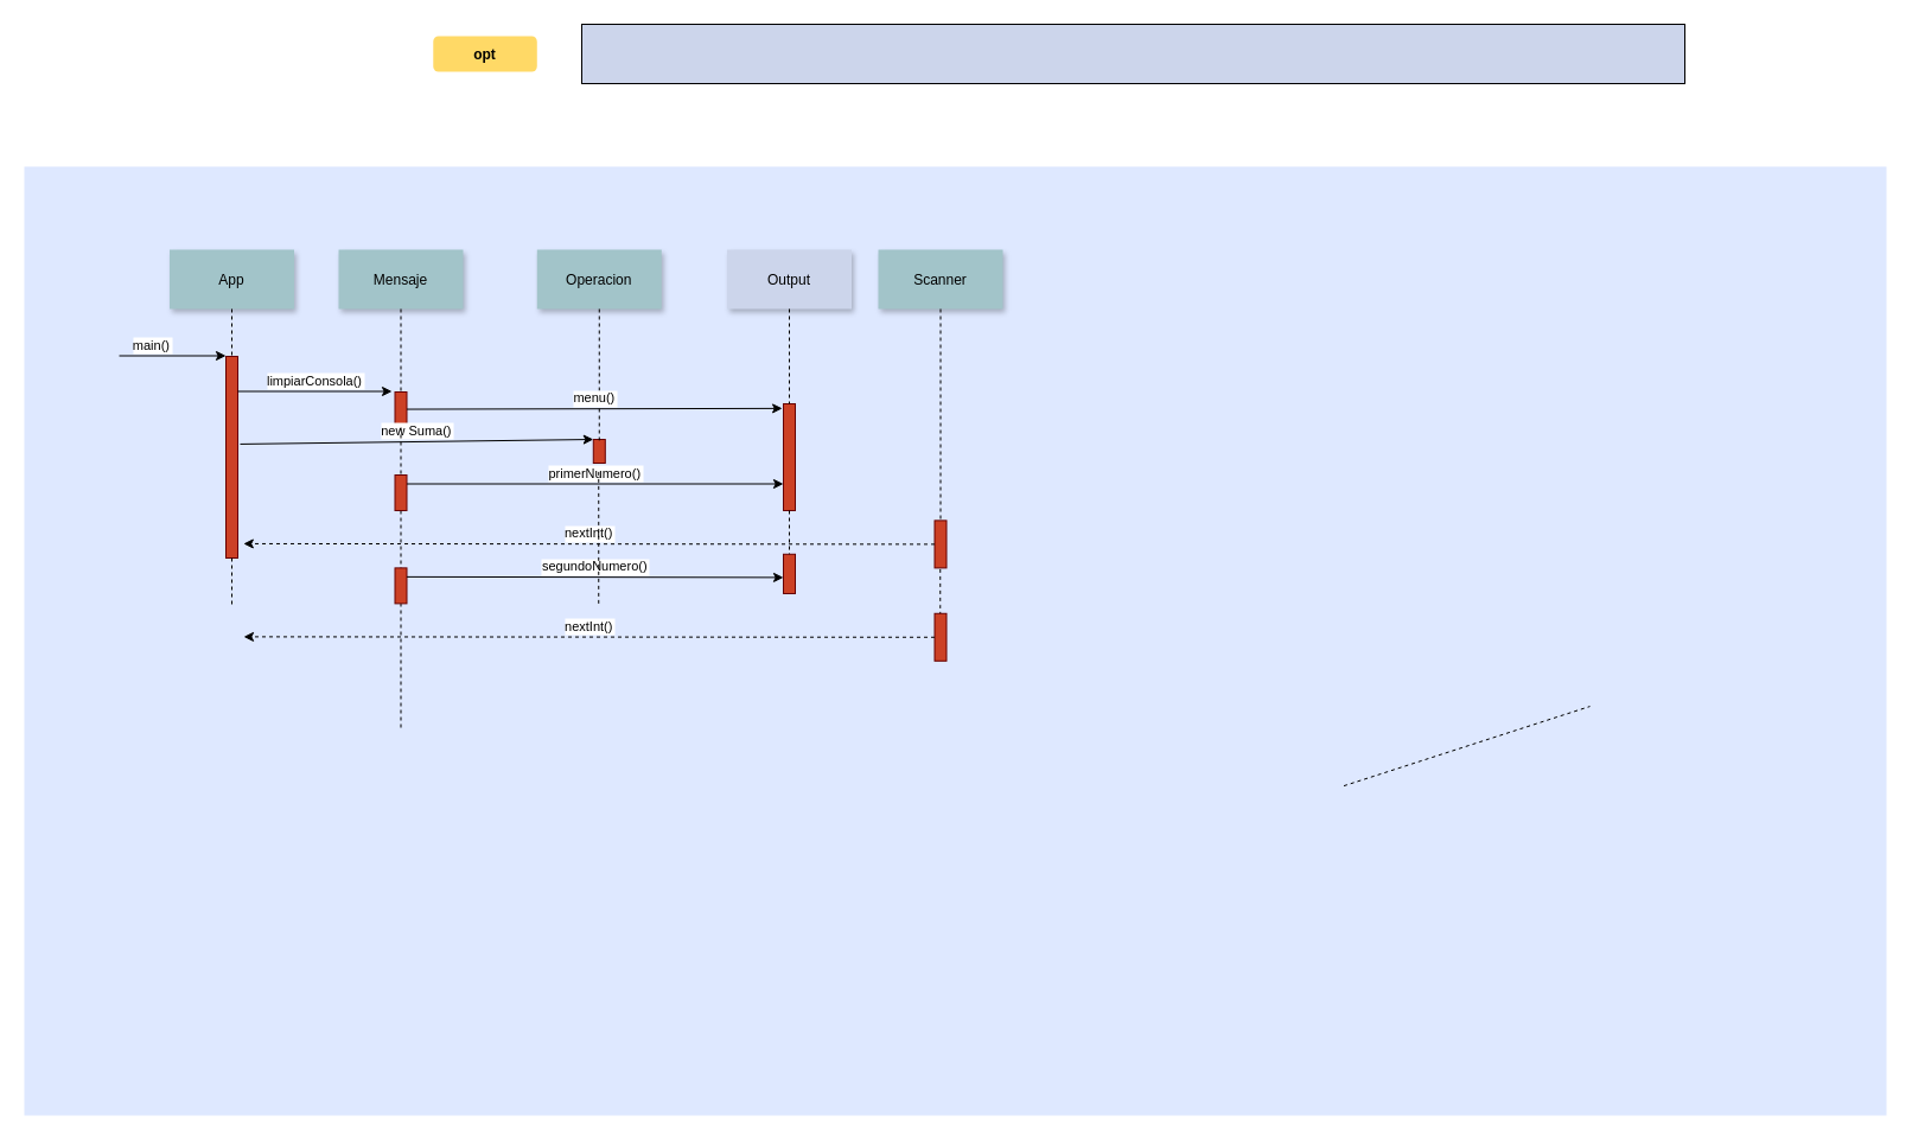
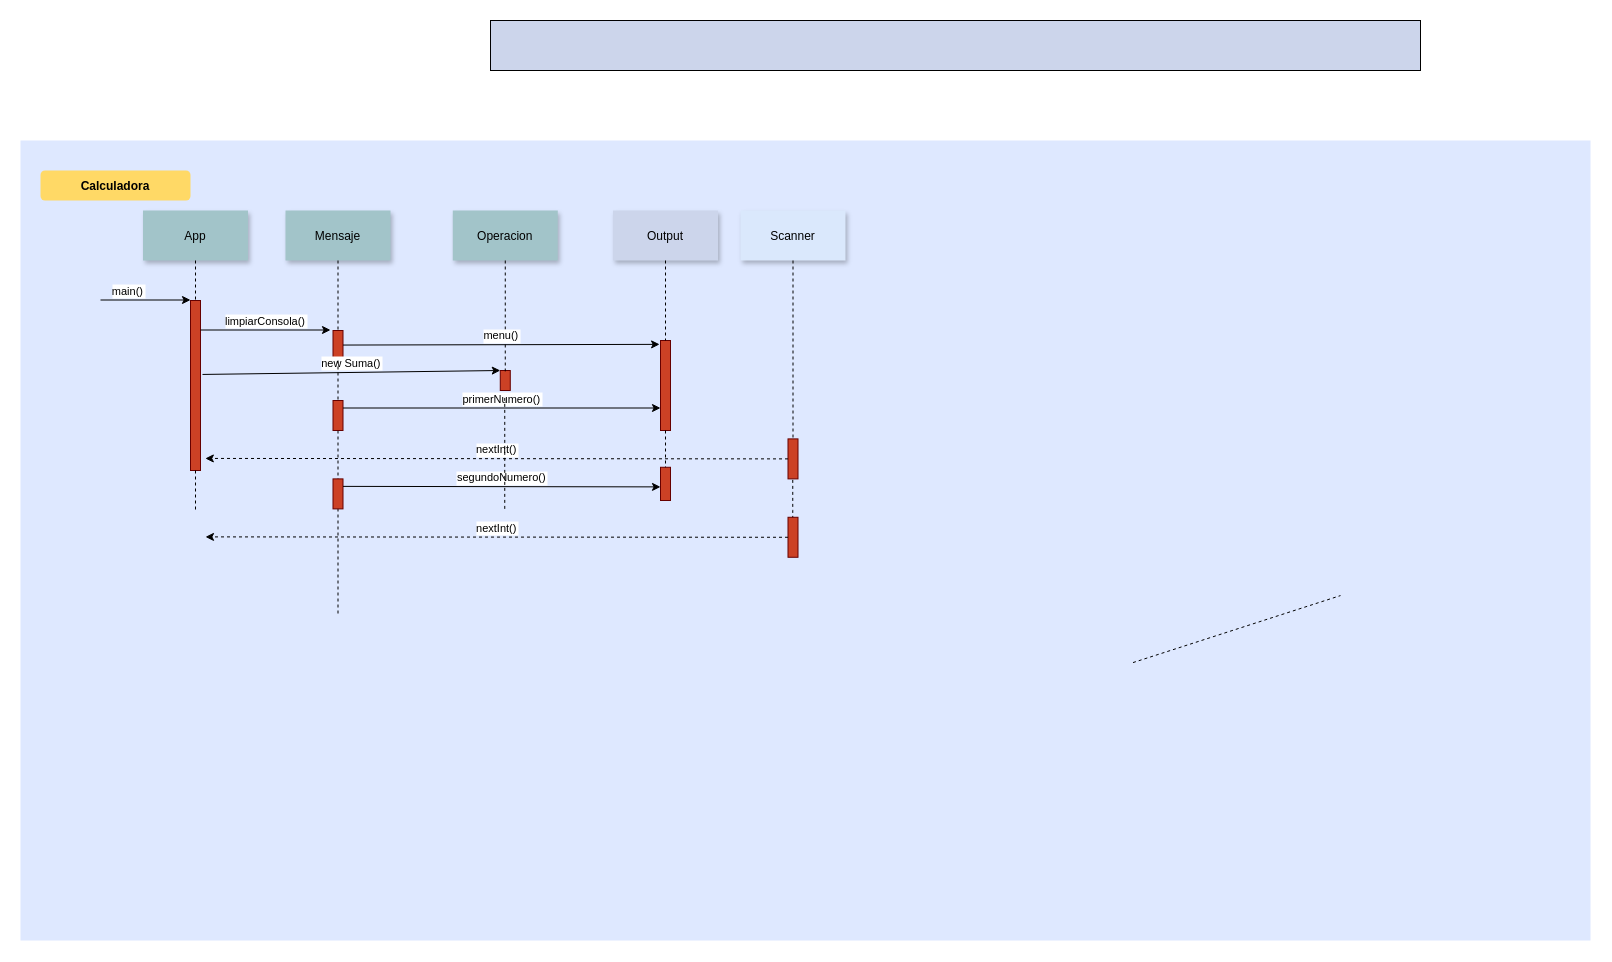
  <mxCell id="0" />
  <mxCell id="1" parent="0" />
  <mxCell id="2" value="" style="fillColor=#DEE8FF;strokeColor=none" parent="1" vertex="1"><mxGeometry x="20" y="140" width="1570" height="800" as="geometry" /></mxCell>
  <mxCell id="3" value="" style="fillColor=#CC4125;strokeColor=#660000" parent="1" vertex="1"><mxGeometry x="190" y="300" width="10" height="170" as="geometry" /></mxCell>
  <mxCell id="4" value="main()" style="edgeStyle=none;verticalLabelPosition=top;verticalAlign=bottom;labelPosition=left;align=right" parent="1" edge="1"><mxGeometry x="110" y="49.5" width="100" height="100" as="geometry"><mxPoint x="100" y="299.5" as="sourcePoint" /><mxPoint x="190" y="299.5" as="targetPoint" /></mxGeometry></mxCell>
  <mxCell id="5" value="App" style="shadow=1;fillColor=#A2C4C9;strokeColor=none" parent="1" vertex="1"><mxGeometry x="142.5" y="210" width="105" height="50" as="geometry" /></mxCell>
  <mxCell id="6" value="" style="fillColor=#CC4125;strokeColor=#660000" parent="1" vertex="1"><mxGeometry x="332.5" y="330" width="10" height="30" as="geometry" /></mxCell>
  <mxCell id="7" value="Mensaje" style="shadow=1;fillColor=#A2C4C9;strokeColor=none" parent="1" vertex="1"><mxGeometry x="285" y="210" width="105" height="50" as="geometry" /></mxCell>
  <mxCell id="8" value="" style="edgeStyle=none;endArrow=none;dashed=1" parent="1" source="7" target="6" edge="1"><mxGeometry x="272.335" y="165" width="100" height="100" as="geometry"><mxPoint x="337.259" y="260" as="sourcePoint" /><mxPoint x="337.576" y="315" as="targetPoint" /></mxGeometry></mxCell>
  <mxCell id="9" value="limpiarConsola()" style="edgeStyle=none;verticalLabelPosition=top;verticalAlign=bottom" parent="1" edge="1"><mxGeometry width="100" height="100" as="geometry"><mxPoint x="200" y="329.5" as="sourcePoint" /><mxPoint x="330" y="329.5" as="targetPoint" /><mxPoint as="offset" /></mxGeometry></mxCell>
  <mxCell id="10" value="Operacion" style="shadow=1;fillColor=#A2C4C9;strokeColor=none" parent="1" vertex="1"><mxGeometry x="452.284" y="210" width="105" height="50" as="geometry" /></mxCell>
  <mxCell id="11" value="" style="fillColor=#CC4125;strokeColor=#660000" parent="1" vertex="1"><mxGeometry x="499.78" y="370" width="10" height="20" as="geometry" /></mxCell>
  <mxCell id="12" value="" style="fillColor=#CC4125;strokeColor=#660000" parent="1" vertex="1"><mxGeometry x="660" y="340" width="10" height="90" as="geometry" /></mxCell>
  <mxCell id="13" value="Output" style="shadow=1;fillColor=#ccd5eb;strokeColor=none;" parent="1" vertex="1"><mxGeometry x="612.5" y="210" width="105" height="50" as="geometry" /></mxCell>
  <mxCell id="14" value="" style="edgeStyle=none;endArrow=none;dashed=1;fontStyle=1" parent="1" source="13" target="12" edge="1"><mxGeometry x="614.488" y="175.0" width="100" height="100" as="geometry"><mxPoint x="664.653" y="260" as="sourcePoint" /><mxPoint x="664.653" y="410" as="targetPoint" /></mxGeometry></mxCell>
- <mxCell id="15" value="Scanner" style="shadow=1;fillColor=#A2C4C9;strokeColor=none" parent="1" vertex="1"><mxGeometry x="740" y="210" width="105" height="50" as="geometry" /></mxCell>
+ <mxCell id="15" value="Scanner" style="shadow=1;fillColor=#dae8fc;strokeColor=none;" parent="1" vertex="1"><mxGeometry x="740" y="210" width="105" height="50" as="geometry" /></mxCell>
  <mxCell id="16" value="" style="edgeStyle=none;endArrow=none;dashed=1" parent="1" source="15" target="17" edge="1"><mxGeometry x="727.335" y="165" width="100" height="100" as="geometry"><mxPoint x="792.259" y="260" as="sourcePoint" /><mxPoint x="792.576" y="315" as="targetPoint" /></mxGeometry></mxCell>
  <mxCell id="17" value="" style="fillColor=#CC4125;strokeColor=#660000" parent="1" vertex="1"><mxGeometry x="787.5" y="438.394" width="10" height="40" as="geometry" /></mxCell>
  <mxCell id="18" value="" style="edgeStyle=elbowEdgeStyle;elbow=horizontal;endArrow=none;dashed=1" parent="1" source="5" target="3" edge="1"><mxGeometry x="230.0" y="310" width="100" height="100" as="geometry"><mxPoint x="220" y="560" as="sourcePoint" /><mxPoint x="320" y="460" as="targetPoint" /></mxGeometry></mxCell>
  <mxCell id="19" value="" style="edgeStyle=elbowEdgeStyle;elbow=horizontal;endArrow=none;dashed=1" parent="1" edge="1"><mxGeometry x="932.259" y="240" width="100" height="100" as="geometry"><mxPoint x="792.259" y="479.394" as="sourcePoint" /><mxPoint x="792.259" y="520" as="targetPoint" /><Array as="points"><mxPoint x="792.259" y="500" /></Array></mxGeometry></mxCell>
  <mxCell id="20" value="" style="edgeStyle=none;dashed=1;endArrow=none" parent="1" source="3" edge="1"><mxGeometry x="50" y="300" width="100" height="100" as="geometry"><mxPoint x="40" y="550" as="sourcePoint" /><mxPoint x="195" y="510" as="targetPoint" /></mxGeometry></mxCell>
  <mxCell id="21" value="" style="edgeStyle=none;endArrow=none;dashed=1" parent="1" source="30" edge="1"><mxGeometry x="376.571" y="339.697" width="100" height="100" as="geometry"><mxPoint x="441.736" y="434.697" as="sourcePoint" /><mxPoint x="337.5" y="614.167" as="targetPoint" /></mxGeometry></mxCell>
  <mxCell id="22" value="" style="edgeStyle=none;endArrow=none;dashed=1" parent="1" edge="1"><mxGeometry x="1204.071" y="380.087" width="100" height="100" as="geometry"><mxPoint x="1132.5" y="662.083" as="sourcePoint" /><mxPoint x="1340" y="595.087" as="targetPoint" /></mxGeometry></mxCell>
+ <mxCell id="23" value="Calculadora" style="rounded=1;fontStyle=1;fillColor=#FFD966;strokeColor=none" parent="1" vertex="1"><mxGeometry x="40" y="170" width="150" height="30" as="geometry" /></mxCell>
  <mxCell id="24" value="" style="edgeStyle=none;endArrow=none;dashed=1;fontStyle=1;exitX=0.5;exitY=1;exitDx=0;exitDy=0;entryX=0.5;entryY=0.043;entryDx=0;entryDy=0;entryPerimeter=0;" edge="1" parent="1" source="10" target="11"><mxGeometry x="614.488" y="175.0" width="100" height="100" as="geometry"><mxPoint x="504.28" y="280" as="sourcePoint" /><mxPoint x="504.28" y="379.5" as="targetPoint" /></mxGeometry></mxCell>
  <mxCell id="25" value="menu()" style="edgeStyle=none;verticalLabelPosition=top;verticalAlign=bottom;entryX=-0.091;entryY=0.043;entryDx=0;entryDy=0;entryPerimeter=0;" edge="1" parent="1" target="12"><mxGeometry width="100" height="100" as="geometry"><mxPoint x="342.5" y="344.55" as="sourcePoint" /><mxPoint x="472.5" y="344.55" as="targetPoint" /><mxPoint as="offset" /></mxGeometry></mxCell>
  <mxCell id="26" value="new Suma()" style="edgeStyle=none;verticalLabelPosition=top;verticalAlign=bottom;entryX=0;entryY=0;entryDx=0;entryDy=0;exitX=1.2;exitY=0.435;exitDx=0;exitDy=0;exitPerimeter=0;movable=0;resizable=1;rotatable=1;deletable=1;editable=1;locked=0;connectable=1;" edge="1" parent="1" source="3" target="11"><mxGeometry width="100" height="100" as="geometry"><mxPoint x="230" y="400" as="sourcePoint" /><mxPoint x="546.5" y="402.45" as="targetPoint" /><mxPoint as="offset" /></mxGeometry></mxCell>
  <mxCell id="27" value="" style="fillColor=#CCD5EB" vertex="1" parent="1"><mxGeometry x="490" y="20" width="930" height="50" as="geometry" /></mxCell>
- <mxCell id="28" value="opt" style="rounded=1;fontStyle=1;fillColor=#FFD966;strokeColor=none" vertex="1" parent="1"><mxGeometry x="364.78" y="30" width="87.5" height="30" as="geometry" /></mxCell>
  <mxCell id="29" value="" style="edgeStyle=none;endArrow=none;dashed=1" edge="1" parent="1" source="6" target="30"><mxGeometry x="376.571" y="339.697" width="100" height="100" as="geometry"><mxPoint x="337" y="360" as="sourcePoint" /><mxPoint x="337" y="614" as="targetPoint" /></mxGeometry></mxCell>
  <mxCell id="30" value="" style="fillColor=#CC4125;strokeColor=#660000" vertex="1" parent="1"><mxGeometry x="332.5" y="400" width="10" height="30" as="geometry" /></mxCell>
  <mxCell id="31" value="primerNumero()" style="edgeStyle=none;verticalLabelPosition=top;verticalAlign=bottom;exitX=1;exitY=0.25;exitDx=0;exitDy=0;movable=1;resizable=1;rotatable=1;deletable=1;editable=1;locked=0;connectable=1;entryX=0;entryY=0.75;entryDx=0;entryDy=0;" edge="1" parent="1" source="30" target="12"><mxGeometry width="100" height="100" as="geometry"><mxPoint x="557.28" y="387" as="sourcePoint" /><mxPoint x="650" y="400" as="targetPoint" /><mxPoint as="offset" /></mxGeometry></mxCell>
  <mxCell id="32" value="nextInt()" style="edgeStyle=none;verticalLabelPosition=top;verticalAlign=bottom;entryX=1.482;entryY=0.929;entryDx=0;entryDy=0;entryPerimeter=0;exitX=0;exitY=0.5;exitDx=0;exitDy=0;dashed=1;" edge="1" parent="1" source="17" target="3"><mxGeometry width="100" height="100" as="geometry"><mxPoint x="353.5" y="550.55" as="sourcePoint" /><mxPoint x="670" y="550" as="targetPoint" /><mxPoint as="offset" /></mxGeometry></mxCell>
  <mxCell id="33" value="" style="fillColor=#CC4125;strokeColor=#660000" vertex="1" parent="1"><mxGeometry x="787.5" y="516.784" width="10" height="40" as="geometry" /></mxCell>
  <mxCell id="34" value="" style="fillColor=#CC4125;strokeColor=#660000" vertex="1" parent="1"><mxGeometry x="332.5" y="478.39" width="10" height="30" as="geometry" /></mxCell>
  <mxCell id="35" value="segundoNumero()" style="edgeStyle=none;verticalLabelPosition=top;verticalAlign=bottom;exitX=1;exitY=0.25;exitDx=0;exitDy=0;movable=1;resizable=1;rotatable=1;deletable=1;editable=1;locked=0;connectable=1;entryX=0;entryY=0.75;entryDx=0;entryDy=0;" edge="1" parent="1" source="34"><mxGeometry width="100" height="100" as="geometry"><mxPoint x="557.28" y="465.39" as="sourcePoint" /><mxPoint x="660" y="486.39" as="targetPoint" /><mxPoint as="offset" /></mxGeometry></mxCell>
  <mxCell id="36" value="nextInt()" style="edgeStyle=none;verticalLabelPosition=top;verticalAlign=bottom;entryX=1.482;entryY=0.929;entryDx=0;entryDy=0;entryPerimeter=0;exitX=0;exitY=0.5;exitDx=0;exitDy=0;dashed=1;" edge="1" parent="1" source="33"><mxGeometry width="100" height="100" as="geometry"><mxPoint x="353.5" y="628.94" as="sourcePoint" /><mxPoint x="205" y="536.39" as="targetPoint" /><mxPoint as="offset" /></mxGeometry></mxCell>
  <mxCell id="37" value="" style="fillColor=#CC4125;strokeColor=#660000" vertex="1" parent="1"><mxGeometry x="660" y="466.78" width="10" height="33.22" as="geometry" /></mxCell>
  <mxCell id="38" value="" style="edgeStyle=none;endArrow=none;dashed=1;fontStyle=1;exitX=0.5;exitY=1;exitDx=0;exitDy=0;entryX=0.5;entryY=0;entryDx=0;entryDy=0;" edge="1" parent="1" source="12" target="37"><mxGeometry x="614.488" y="175.0" width="100" height="100" as="geometry"><mxPoint x="675" y="270" as="sourcePoint" /><mxPoint x="675" y="350" as="targetPoint" /></mxGeometry></mxCell>
  <mxCell id="39" value="" style="edgeStyle=none;endArrow=none;dashed=1;fontStyle=1;exitX=0.5;exitY=1;exitDx=0;exitDy=0;entryX=0.5;entryY=0.043;entryDx=0;entryDy=0;entryPerimeter=0;" edge="1" parent="1"><mxGeometry x="614.488" y="175.0" width="100" height="100" as="geometry"><mxPoint x="504.26" y="397.39" as="sourcePoint" /><mxPoint x="504.26" y="508.39" as="targetPoint" /></mxGeometry></mxCell>
